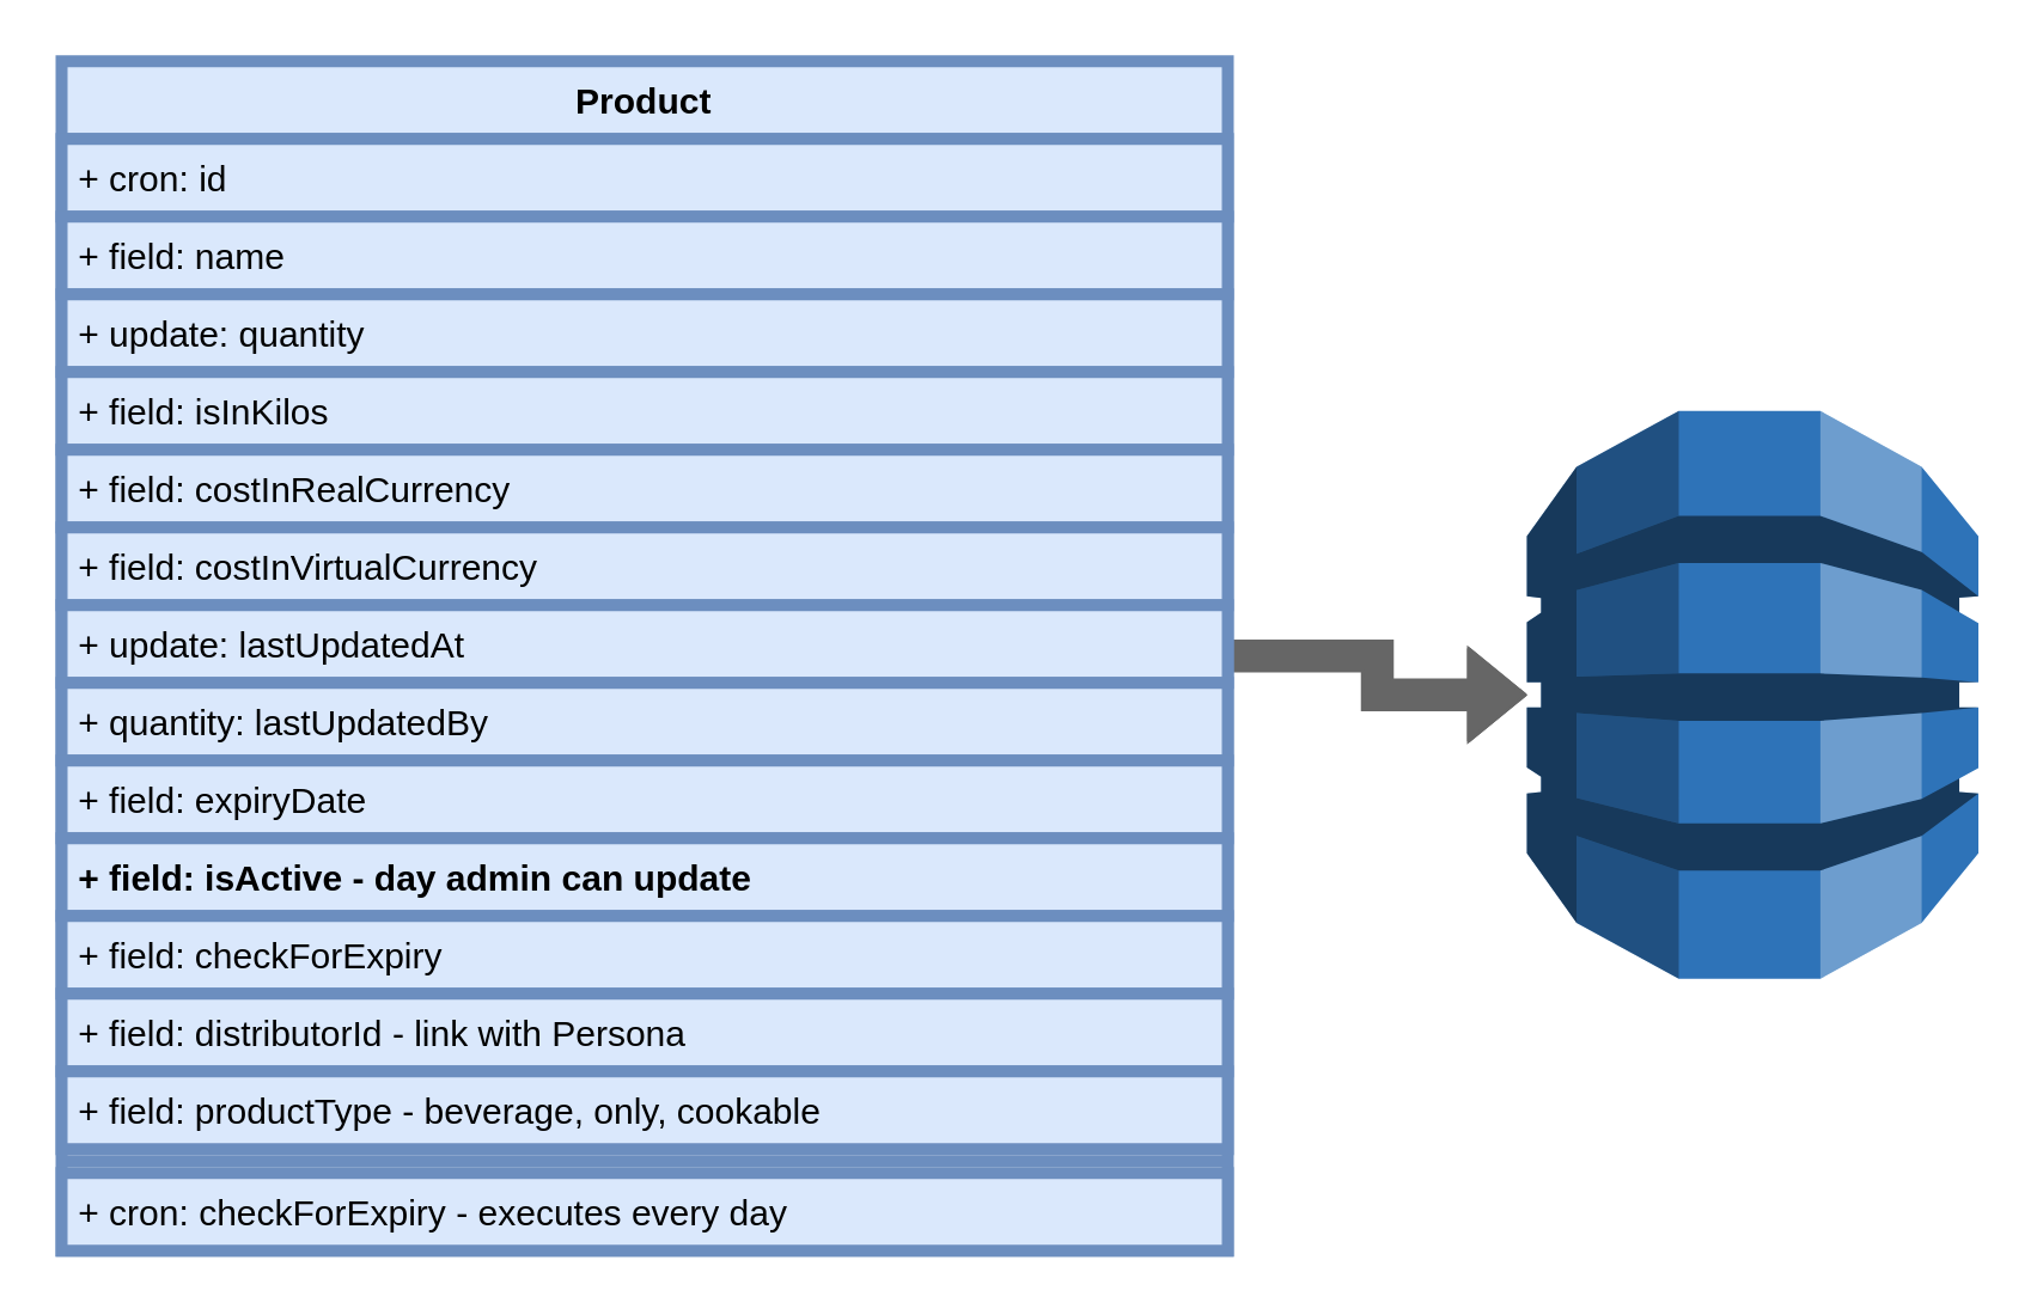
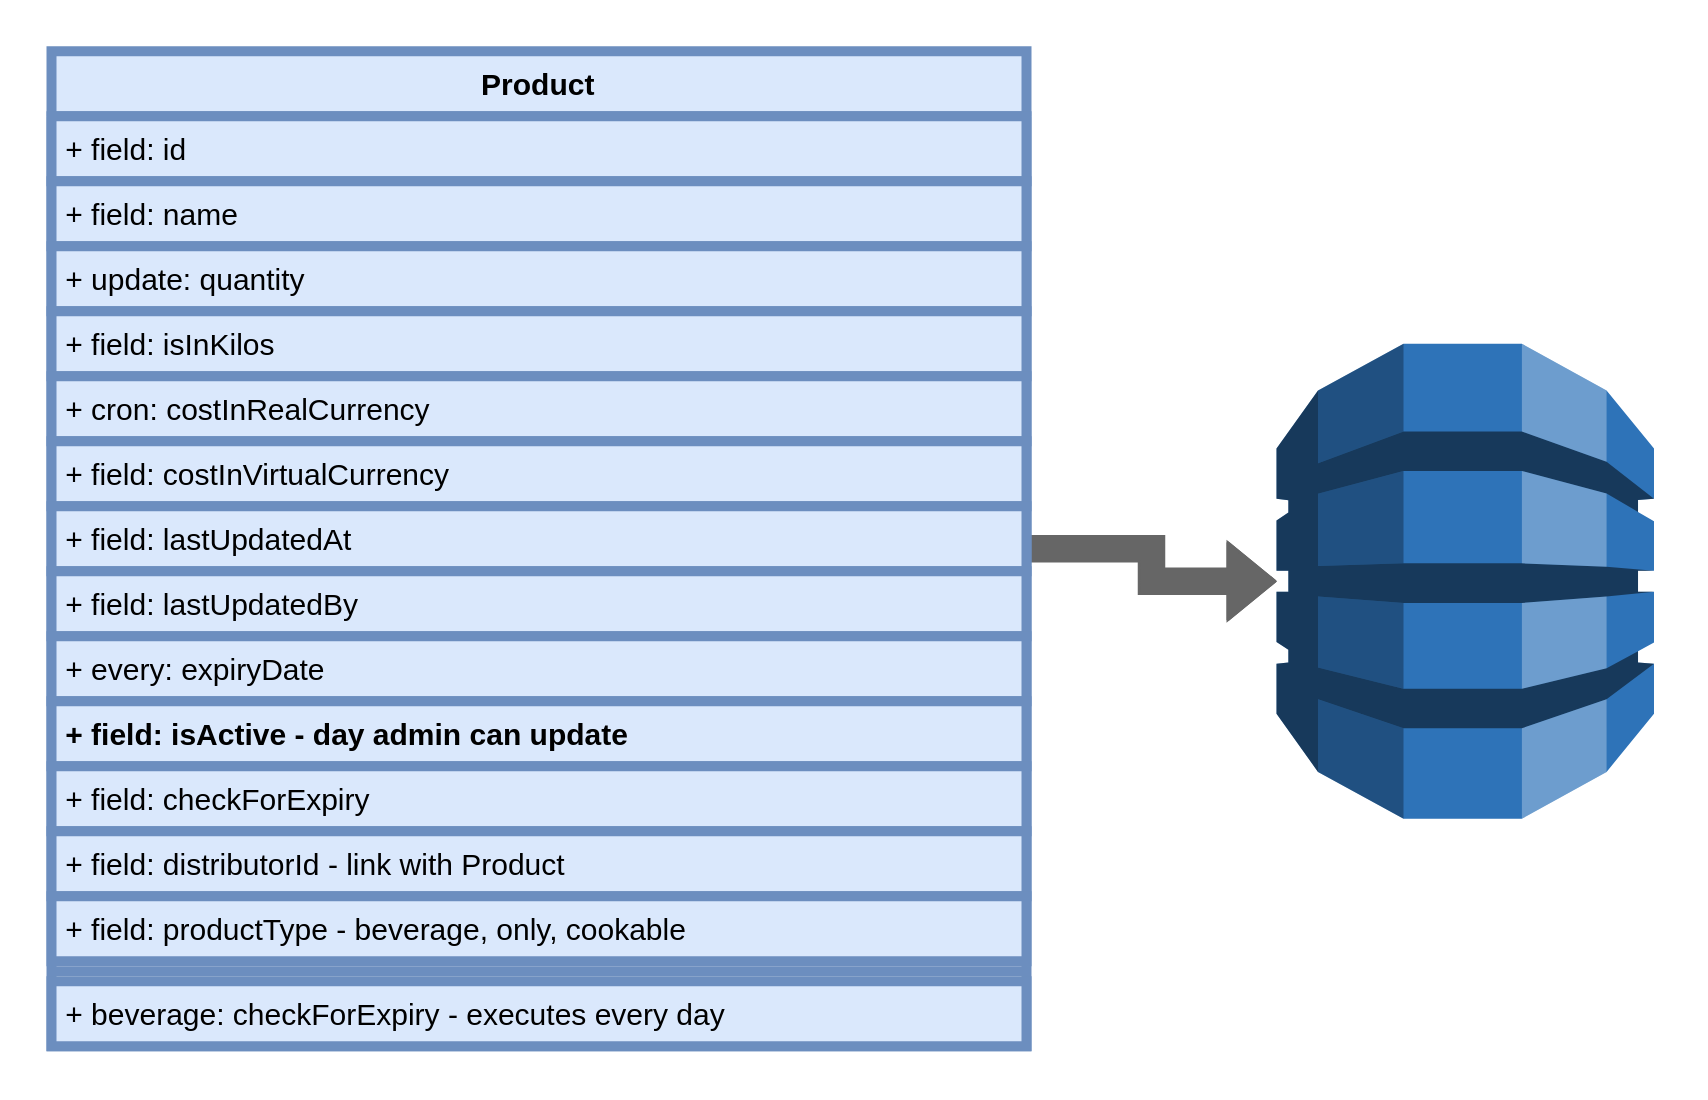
  <mxCell id="0" />
  <mxCell id="1" parent="0" />
  <mxCell id="2" value="" style="outlineConnect=0;dashed=0;verticalLabelPosition=bottom;verticalAlign=top;align=center;html=1;shape=mxgraph.aws3.dynamo_db;fillColor=#2E73B8;gradientColor=none;" parent="1" vertex="1"><mxGeometry x="510" y="137" width="151" height="190" as="geometry" /></mxCell>
  <mxCell id="3" style="edgeStyle=orthogonalEdgeStyle;rounded=0;orthogonalLoop=1;jettySize=auto;html=1;entryX=0;entryY=0.5;entryDx=0;entryDy=0;entryPerimeter=0;shape=flexArrow;strokeColor=#666666;fillColor=#666666;fontStyle=0" parent="1" source="4" target="2" edge="1"><mxGeometry relative="1" as="geometry" /></mxCell>
  <mxCell id="4" value="Product" style="swimlane;fontStyle=1;align=center;verticalAlign=top;childLayout=stackLayout;horizontal=1;startSize=26;horizontalStack=0;resizeParent=1;resizeParentMax=0;resizeLast=0;collapsible=1;marginBottom=0;shadow=0;fillColor=#dae8fc;strokeColor=#6c8ebf;strokeWidth=4;labelBackgroundColor=none;" parent="1" vertex="1"><mxGeometry x="20" y="20" width="390" height="398" as="geometry"><mxRectangle x="20" y="220" width="100" height="26" as="alternateBounds" /></mxGeometry></mxCell>
- <mxCell id="5" value="+ cron: id" style="text;align=left;verticalAlign=top;spacingLeft=4;spacingRight=4;overflow=hidden;rotatable=0;points=[[0,0.5],[1,0.5]];portConstraint=eastwest;fillColor=#dae8fc;strokeColor=#6c8ebf;strokeWidth=4;fontStyle=0;labelBackgroundColor=none;" parent="4" vertex="1"><mxGeometry y="26" width="390" height="26" as="geometry" /></mxCell>
+ <mxCell id="5" value="+ field: id" style="text;align=left;verticalAlign=top;spacingLeft=4;spacingRight=4;overflow=hidden;rotatable=0;points=[[0,0.5],[1,0.5]];portConstraint=eastwest;fillColor=#dae8fc;strokeColor=#6c8ebf;strokeWidth=4;fontStyle=0;labelBackgroundColor=none;" parent="4" vertex="1"><mxGeometry y="26" width="390" height="26" as="geometry" /></mxCell>
  <mxCell id="6" value="+ field: name" style="text;align=left;verticalAlign=top;spacingLeft=4;spacingRight=4;overflow=hidden;rotatable=0;points=[[0,0.5],[1,0.5]];portConstraint=eastwest;fillColor=#dae8fc;strokeColor=#6c8ebf;strokeWidth=4;fontStyle=0;labelBackgroundColor=none;" parent="4" vertex="1"><mxGeometry y="52" width="390" height="26" as="geometry" /></mxCell>
  <mxCell id="7" value="+ update: quantity" style="text;align=left;verticalAlign=top;spacingLeft=4;spacingRight=4;overflow=hidden;rotatable=0;points=[[0,0.5],[1,0.5]];portConstraint=eastwest;fillColor=#dae8fc;strokeColor=#6c8ebf;strokeWidth=4;fontStyle=0;labelBackgroundColor=none;" parent="4" vertex="1"><mxGeometry y="78" width="390" height="26" as="geometry" /></mxCell>
  <mxCell id="8" value="+ field: isInKilos" style="text;align=left;verticalAlign=top;spacingLeft=4;spacingRight=4;overflow=hidden;rotatable=0;points=[[0,0.5],[1,0.5]];portConstraint=eastwest;fillColor=#dae8fc;strokeColor=#6c8ebf;strokeWidth=4;fontStyle=0;labelBackgroundColor=none;" parent="4" vertex="1"><mxGeometry y="104" width="390" height="26" as="geometry" /></mxCell>
- <mxCell id="9" value="+ field: costInRealCurrency" style="text;align=left;verticalAlign=top;spacingLeft=4;spacingRight=4;overflow=hidden;rotatable=0;points=[[0,0.5],[1,0.5]];portConstraint=eastwest;fillColor=#dae8fc;strokeColor=#6c8ebf;strokeWidth=4;fontStyle=0;labelBackgroundColor=none;" parent="4" vertex="1"><mxGeometry y="130" width="390" height="26" as="geometry" /></mxCell>
+ <mxCell id="9" value="+ cron: costInRealCurrency" style="text;align=left;verticalAlign=top;spacingLeft=4;spacingRight=4;overflow=hidden;rotatable=0;points=[[0,0.5],[1,0.5]];portConstraint=eastwest;fillColor=#dae8fc;strokeColor=#6c8ebf;strokeWidth=4;fontStyle=0;labelBackgroundColor=none;" parent="4" vertex="1"><mxGeometry y="130" width="390" height="26" as="geometry" /></mxCell>
  <mxCell id="10" value="+ field: costInVirtualCurrency" style="text;align=left;verticalAlign=top;spacingLeft=4;spacingRight=4;overflow=hidden;rotatable=0;points=[[0,0.5],[1,0.5]];portConstraint=eastwest;fillColor=#dae8fc;strokeColor=#6c8ebf;strokeWidth=4;fontStyle=0;labelBackgroundColor=none;" parent="4" vertex="1"><mxGeometry y="156" width="390" height="26" as="geometry" /></mxCell>
- <mxCell id="11" value="+ update: lastUpdatedAt" style="text;align=left;verticalAlign=top;spacingLeft=4;spacingRight=4;overflow=hidden;rotatable=0;points=[[0,0.5],[1,0.5]];portConstraint=eastwest;fillColor=#dae8fc;strokeColor=#6c8ebf;strokeWidth=4;fontStyle=0;labelBackgroundColor=none;" parent="4" vertex="1"><mxGeometry y="182" width="390" height="26" as="geometry" /></mxCell>
- <mxCell id="12" value="+ quantity: lastUpdatedBy" style="text;align=left;verticalAlign=top;spacingLeft=4;spacingRight=4;overflow=hidden;rotatable=0;points=[[0,0.5],[1,0.5]];portConstraint=eastwest;fillColor=#dae8fc;strokeColor=#6c8ebf;strokeWidth=4;fontStyle=0;labelBackgroundColor=none;" parent="4" vertex="1"><mxGeometry y="208" width="390" height="26" as="geometry" /></mxCell>
- <mxCell id="13" value="+ field: expiryDate" style="text;align=left;verticalAlign=top;spacingLeft=4;spacingRight=4;overflow=hidden;rotatable=0;points=[[0,0.5],[1,0.5]];portConstraint=eastwest;fillColor=#dae8fc;strokeColor=#6c8ebf;strokeWidth=4;fontStyle=0;labelBackgroundColor=none;" parent="4" vertex="1"><mxGeometry y="234" width="390" height="26" as="geometry" /></mxCell>
+ <mxCell id="11" value="+ field: lastUpdatedAt" style="text;align=left;verticalAlign=top;spacingLeft=4;spacingRight=4;overflow=hidden;rotatable=0;points=[[0,0.5],[1,0.5]];portConstraint=eastwest;fillColor=#dae8fc;strokeColor=#6c8ebf;strokeWidth=4;fontStyle=0;labelBackgroundColor=none;" parent="4" vertex="1"><mxGeometry y="182" width="390" height="26" as="geometry" /></mxCell>
+ <mxCell id="12" value="+ field: lastUpdatedBy" style="text;align=left;verticalAlign=top;spacingLeft=4;spacingRight=4;overflow=hidden;rotatable=0;points=[[0,0.5],[1,0.5]];portConstraint=eastwest;fillColor=#dae8fc;strokeColor=#6c8ebf;strokeWidth=4;fontStyle=0;labelBackgroundColor=none;" parent="4" vertex="1"><mxGeometry y="208" width="390" height="26" as="geometry" /></mxCell>
+ <mxCell id="13" value="+ every: expiryDate" style="text;align=left;verticalAlign=top;spacingLeft=4;spacingRight=4;overflow=hidden;rotatable=0;points=[[0,0.5],[1,0.5]];portConstraint=eastwest;fillColor=#dae8fc;strokeColor=#6c8ebf;strokeWidth=4;fontStyle=0;labelBackgroundColor=none;" parent="4" vertex="1"><mxGeometry y="234" width="390" height="26" as="geometry" /></mxCell>
  <mxCell id="14" value="+ field: isActive - day admin can update" style="text;align=left;verticalAlign=top;spacingLeft=4;spacingRight=4;overflow=hidden;rotatable=0;points=[[0,0.5],[1,0.5]];portConstraint=eastwest;fillColor=#dae8fc;strokeColor=#6c8ebf;strokeWidth=4;fontStyle=1;labelBackgroundColor=none;" parent="4" vertex="1"><mxGeometry y="260" width="390" height="26" as="geometry" /></mxCell>
  <mxCell id="15" value="+ field: checkForExpiry" style="text;align=left;verticalAlign=top;spacingLeft=4;spacingRight=4;overflow=hidden;rotatable=0;points=[[0,0.5],[1,0.5]];portConstraint=eastwest;fillColor=#dae8fc;strokeColor=#6c8ebf;strokeWidth=4;fontStyle=0;labelBackgroundColor=none;" parent="4" vertex="1"><mxGeometry y="286" width="390" height="26" as="geometry" /></mxCell>
- <mxCell id="16" value="+ field: distributorId - link with Persona" style="text;align=left;verticalAlign=top;spacingLeft=4;spacingRight=4;overflow=hidden;rotatable=0;points=[[0,0.5],[1,0.5]];portConstraint=eastwest;fillColor=#dae8fc;strokeColor=#6c8ebf;strokeWidth=4;fontStyle=0;labelBackgroundColor=none;" parent="4" vertex="1"><mxGeometry y="312" width="390" height="26" as="geometry" /></mxCell>
+ <mxCell id="16" value="+ field: distributorId - link with Product" style="text;align=left;verticalAlign=top;spacingLeft=4;spacingRight=4;overflow=hidden;rotatable=0;points=[[0,0.5],[1,0.5]];portConstraint=eastwest;fillColor=#dae8fc;strokeColor=#6c8ebf;strokeWidth=4;fontStyle=0;labelBackgroundColor=none;" parent="4" vertex="1"><mxGeometry y="312" width="390" height="26" as="geometry" /></mxCell>
  <mxCell id="17" value="+ field: productType - beverage, only, cookable" style="text;align=left;verticalAlign=top;spacingLeft=4;spacingRight=4;overflow=hidden;rotatable=0;points=[[0,0.5],[1,0.5]];portConstraint=eastwest;fillColor=#dae8fc;strokeColor=#6c8ebf;strokeWidth=4;fontStyle=0;labelBackgroundColor=none;" parent="4" vertex="1"><mxGeometry y="338" width="390" height="26" as="geometry" /></mxCell>
  <mxCell id="18" value="" style="line;strokeWidth=4;align=left;verticalAlign=middle;spacingTop=-1;spacingLeft=3;spacingRight=3;rotatable=0;labelPosition=right;points=[];portConstraint=eastwest;fillColor=#dae8fc;strokeColor=#6c8ebf;fontStyle=0;labelBackgroundColor=none;" parent="4" vertex="1"><mxGeometry y="364" width="390" height="8" as="geometry" /></mxCell>
- <mxCell id="19" value="+ cron: checkForExpiry - executes every day" style="text;align=left;verticalAlign=top;spacingLeft=4;spacingRight=4;overflow=hidden;rotatable=0;points=[[0,0.5],[1,0.5]];portConstraint=eastwest;fillColor=#dae8fc;strokeColor=#6c8ebf;strokeWidth=4;fontStyle=0;labelBackgroundColor=none;" parent="4" vertex="1"><mxGeometry y="372" width="390" height="26" as="geometry" /></mxCell>
+ <mxCell id="19" value="+ beverage: checkForExpiry - executes every day" style="text;align=left;verticalAlign=top;spacingLeft=4;spacingRight=4;overflow=hidden;rotatable=0;points=[[0,0.5],[1,0.5]];portConstraint=eastwest;fillColor=#dae8fc;strokeColor=#6c8ebf;strokeWidth=4;fontStyle=0;labelBackgroundColor=none;" parent="4" vertex="1"><mxGeometry y="372" width="390" height="26" as="geometry" /></mxCell>
